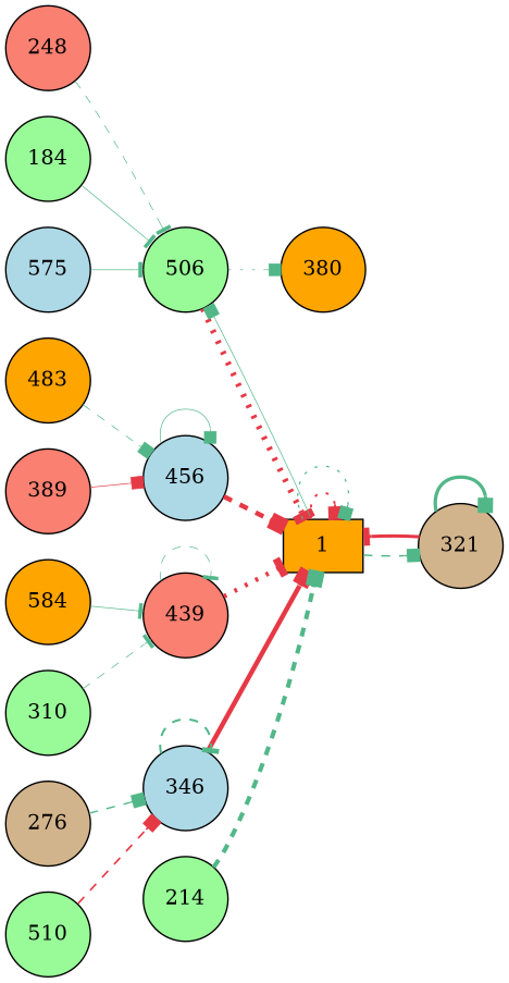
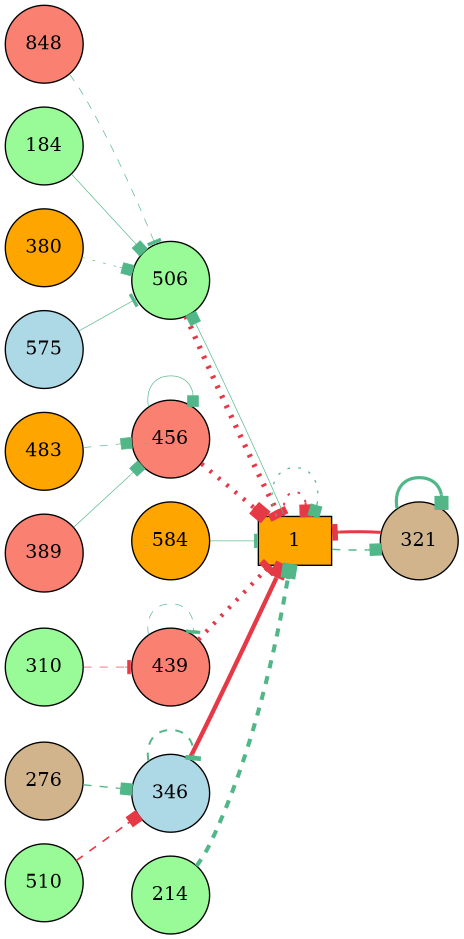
  digraph {
    fontname="DejaVu Serif"
    rankdir=LR
    node [fillcolor=palegreen fontname="DejaVu Serif" shape=circle style=filled]
    edge [arrowhead=box color="#52b788" fontname="DejaVu Serif" penwidth=0.50 style=dashed]
-   n1 [fillcolor=salmon label=248]
+   n1 [fillcolor=salmon label=848]
    n2 [label=506]
    n3 [fillcolor=orange label=1 shape=box]
    n4 [fillcolor=tan label=321]
    n5 [fillcolor=orange label=483]
-   n6 [fillcolor=lightblue label=456]
+   n6 [fillcolor=salmon label=456]
    n7 [fillcolor=salmon label=389]
    n8 [label=184]
    n9 [fillcolor=orange label=584]
    n10 [fillcolor=salmon label=439]
    n11 [fillcolor=lightblue label=346]
    n12 [fillcolor=tan label=276]
    n13 [label=214]
    n14 [label=310]
    n15 [fillcolor=orange label=380]
    n16 [label=510]
    n17 [fillcolor=lightblue label=575]
    n1 -> n2 [arrowhead=tee]
    n2 -> n3 [arrowhead=tee color="#e63946" penwidth=4.00 style=dotted]
    n3 -> n2 [style=solid]
    n3 -> n3 [color="#e63946" penwidth=1.40 style=dotted]
    n3 -> n3 [penwidth=0.91 style=dotted]
    n3 -> n4 [penwidth=1.07]
    n4 -> n3 [arrowhead=tee color="#e63946" penwidth=2.22 style=solid]
    n4 -> n4 [penwidth=2.36 style=solid]
    n5 -> n6
-   n6 -> n3 [color="#e63946" penwidth=3.23]
+   n6 -> n3 [color="#e63946" penwidth=3.23 style=dotted]
    n6 -> n6 [style=solid]
-   n7 -> n6 [color="#e63946" style=solid]
-   n8 -> n2 [arrowhead=tee style=solid]
-   n9 -> n10 [arrowhead=tee style=solid]
+   n7 -> n6 [style=solid]
+   n8 -> n2 [style=solid]
+   n9 -> n3 [arrowhead=tee style=solid]
    n10 -> n3 [arrowhead=tee color="#e63946" penwidth=3.16 style=dotted]
    n10 -> n10 [arrowhead=tee]
    n11 -> n3 [color="#e63946" penwidth=3.22 style=solid]
    n11 -> n11 [arrowhead=tee penwidth=1.46]
    n12 -> n11 [penwidth=1.00]
    n13 -> n3 [penwidth=3.00]
-   n14 -> n10 [arrowhead=tee]
-   n2 -> n15 [style=dotted]
+   n14 -> n10 [arrowhead=tee color="#e63946"]
+   n15 -> n2 [style=dotted]
    n16 -> n11 [color="#e63946" penwidth=1.20]
    n17 -> n2 [arrowhead=tee style=solid]
  }
